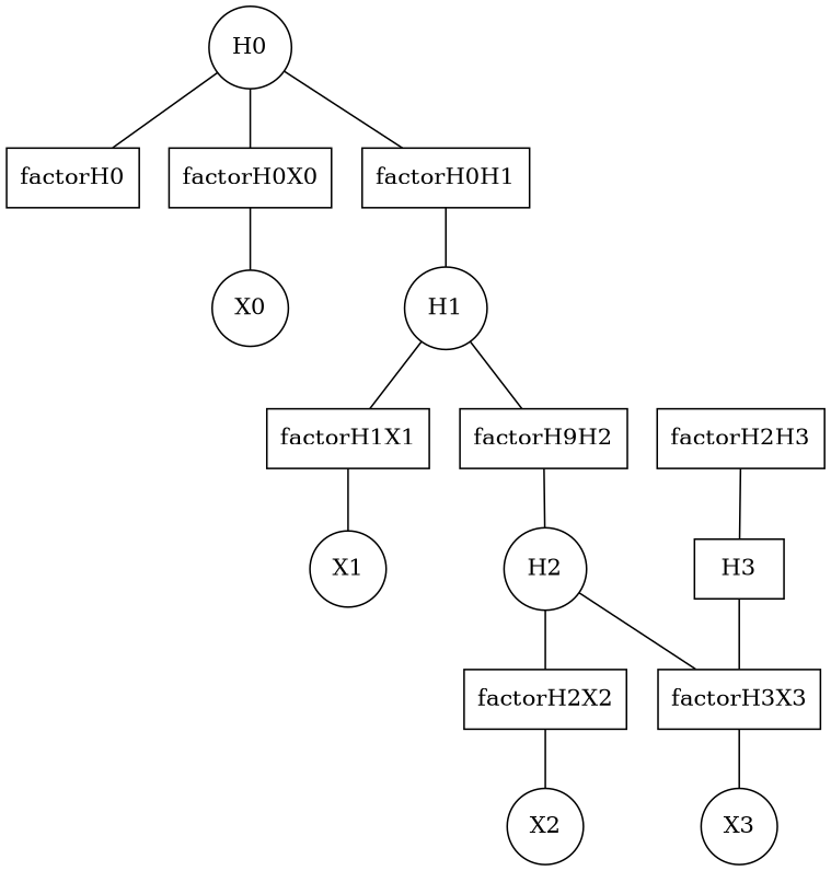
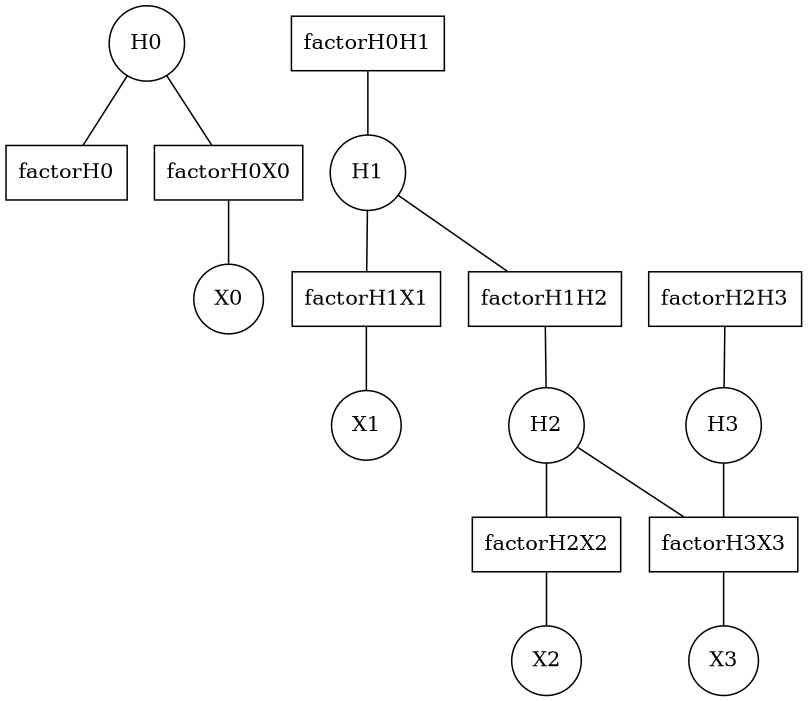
  graph {
    node [shape=circle]
    n1 [label=H0]
    n2 [label=factorH0 shape=box]
    n3 [label=factorH0X0 shape=box]
    n4 [label=factorH0H1 shape=box]
    n5 [label=X0]
    n6 [label=H1]
    n7 [label=factorH1X1 shape=box]
-   n8 [label=factorH9H2 shape=box]
+   n8 [label=factorH1H2 shape=box]
    n9 [label=X1]
    n10 [label=H2]
    n11 [label=factorH2X2 shape=box]
    n12 [label=factorH3X3 shape=box]
    n13 [label=X2]
    n14 [label=factorH2H3 shape=box]
-   n15 [label=H3 shape=box]
+   n15 [label=H3]
    n16 [label=X3]
    n1 -- n2
    n1 -- n3
-   n1 -- n4
    n3 -- n5
    n4 -- n6
    n6 -- n7
    n6 -- n8
    n7 -- n9
    n8 -- n10
    n10 -- n11
    n10 -- n12
    n11 -- n13
    n12 -- n16
    n14 -- n15
    n15 -- n12
  }
